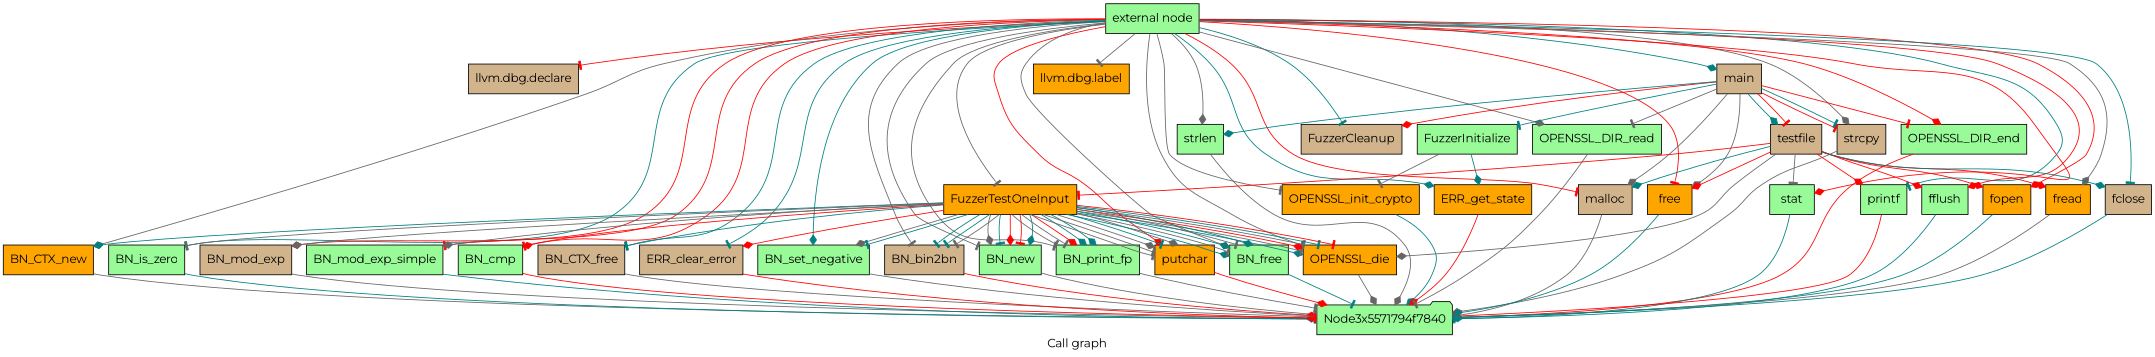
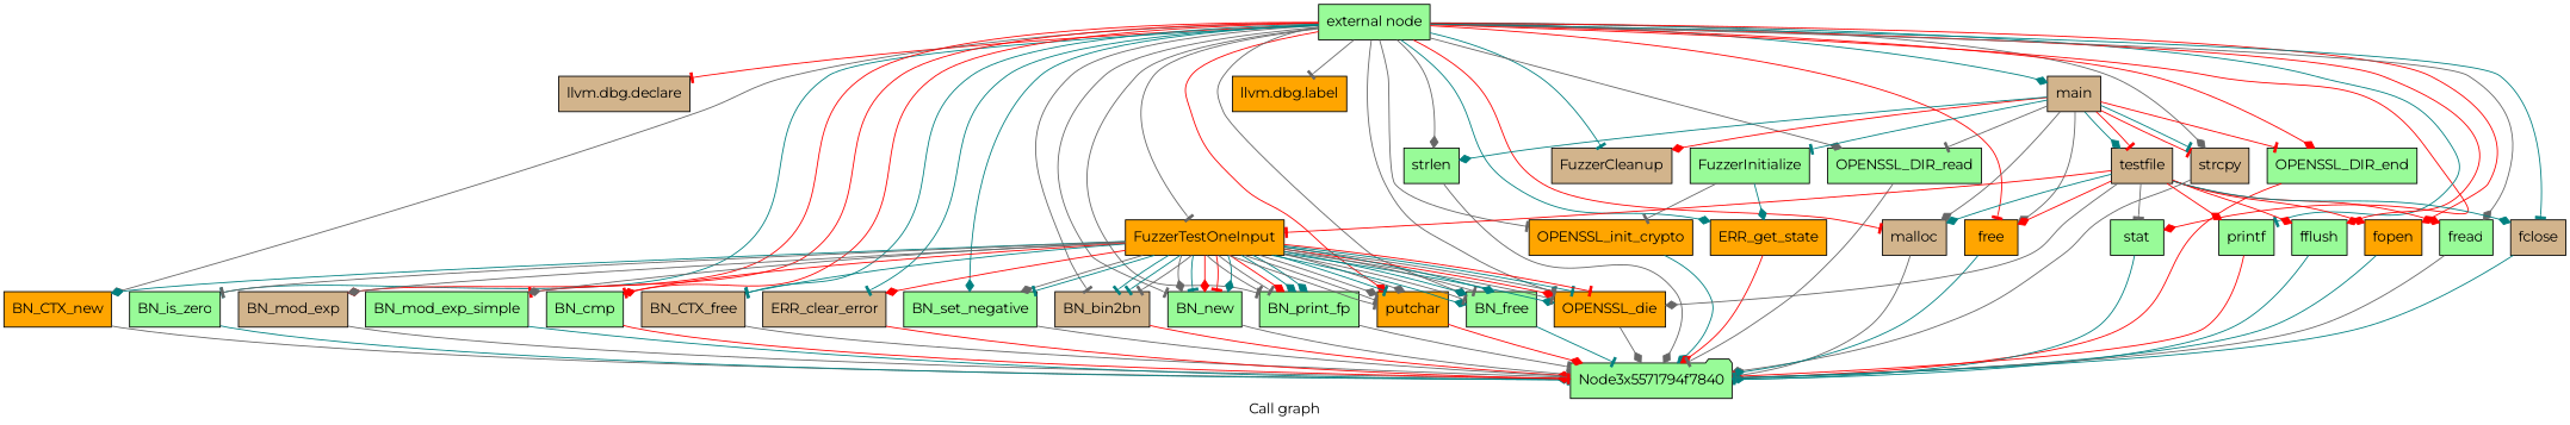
  digraph {
    fontname=Montserrat
    label="Call graph"
    node [fillcolor=palegreen fontname=Montserrat shape=record style=filled]
    edge [arrowhead=tee color=gray40 fontname=Montserrat]
    n1 [label="{external node}"]
    n2 [fillcolor=tan label="{llvm.dbg.declare}"]
    n3 [fillcolor=orange label="{OPENSSL_init_crypto}"]
    n4 [fillcolor=orange label="{ERR_get_state}"]
    n5 [fillcolor=orange label="{FuzzerTestOneInput}"]
    n6 [label="{BN_new}"]
    n7 [fillcolor=orange label="{BN_CTX_new}"]
    n8 [fillcolor=tan label="{BN_bin2bn}"]
    n9 [fillcolor=orange label="{OPENSSL_die}"]
    n10 [label="{BN_set_negative}"]
    n11 [label="{BN_is_zero}"]
    n12 [fillcolor=tan label="{BN_mod_exp}"]
    n13 [label="{BN_mod_exp_simple}"]
    n14 [label="{BN_cmp}"]
    n15 [label="{BN_print_fp}"]
    n16 [fillcolor=orange label="{putchar}"]
    n17 [fillcolor=orange label="{llvm.dbg.label}"]
    n18 [label="{BN_free}"]
    n19 [fillcolor=tan label="{BN_CTX_free}"]
    n20 [fillcolor=tan label="{ERR_clear_error}"]
    n21 [fillcolor=tan label="{FuzzerCleanup}"]
    n22 [fillcolor=tan label="{main}"]
    n23 [label="{strlen}"]
    n24 [label="{OPENSSL_DIR_read}"]
    n25 [fillcolor=tan label="{malloc}"]
    n26 [fillcolor=tan label="{strcpy}"]
    n27 [label="{OPENSSL_DIR_end}"]
    n28 [fillcolor=orange label="{free}"]
    n29 [label="{stat}"]
    n30 [label="{printf}"]
    n31 [label="{fflush}"]
    n32 [fillcolor=orange label="{fopen}"]
-   n33 [fillcolor=orange label="{fread}"]
+   n33 [label="{fread}"]
    n34 [fillcolor=tan label="{fclose}"]
    n35 [label="{FuzzerInitialize}"]
    n36 [label=Node3x5571794f7840 shape=folder]
    n37 [fillcolor=tan label="{testfile}"]
    n1 -> n2 [color=red]
    n1 -> n3
    n1 -> n4 [arrowhead=diamond color=teal]
    n1 -> n5
    n1 -> n6
    n1 -> n7 [arrowhead=diamond]
    n1 -> n8
    n1 -> n9
    n1 -> n10 [arrowhead=diamond color=teal]
    n1 -> n11 [color=teal]
    n1 -> n12 [arrowhead=diamond color=red]
    n1 -> n13 [color=red]
    n1 -> n14 [arrowhead=diamond color=red]
    n1 -> n15
    n1 -> n16 [arrowhead=diamond color=red]
    n1 -> n17
    n1 -> n18 [arrowhead=diamond]
    n1 -> n19 [color=teal]
    n1 -> n20 [color=teal]
    n1 -> n21 [color=teal]
    n1 -> n22 [arrowhead=diamond color=teal]
    n1 -> n23 [arrowhead=diamond]
    n1 -> n24 [arrowhead=diamond]
    n1 -> n25 [color=red]
    n1 -> n26 [arrowhead=diamond]
    n1 -> n27 [arrowhead=diamond color=red]
    n1 -> n28 [color=red]
    n1 -> n29 [arrowhead=diamond color=red]
    n1 -> n30 [color=teal]
    n1 -> n31 [arrowhead=diamond color=red]
    n1 -> n32 [arrowhead=diamond color=red]
    n1 -> n33 [arrowhead=diamond]
    n1 -> n34 [color=teal]
    n3 -> n36 [arrowhead=diamond color=teal]
    n4 -> n36 [arrowhead=diamond color=red]
    n5 -> n6 [arrowhead=diamond]
    n5 -> n6 [color=teal]
    n5 -> n6 [arrowhead=diamond color=red]
    n5 -> n6 [color=red]
    n5 -> n6 [arrowhead=diamond color=teal]
    n5 -> n7 [arrowhead=diamond color=teal]
    n5 -> n8 [color=teal]
    n5 -> n8 [color=teal]
    n5 -> n8
    n5 -> n9 [arrowhead=diamond color=teal]
    n5 -> n9
    n5 -> n9 [arrowhead=diamond color=red]
    n5 -> n9
    n5 -> n9 [color=teal]
    n5 -> n9 [color=red]
    n5 -> n10 [arrowhead=diamond]
    n5 -> n10 [color=teal]
    n5 -> n11
    n5 -> n12 [arrowhead=diamond]
    n5 -> n13 [arrowhead=diamond]
    n5 -> n14 [color=red]
    n5 -> n15
    n5 -> n15
    n5 -> n15 [arrowhead=diamond color=red]
    n5 -> n15 [arrowhead=diamond color=teal]
    n5 -> n15 [arrowhead=diamond color=teal]
    n5 -> n16
    n5 -> n16
    n5 -> n16 [arrowhead=diamond]
    n5 -> n16 [color=teal]
    n5 -> n16 [arrowhead=diamond]
    n5 -> n18 [arrowhead=diamond color=teal]
    n5 -> n18
    n5 -> n18 [arrowhead=diamond color=teal]
    n5 -> n18
    n5 -> n18 [arrowhead=diamond color=teal]
    n5 -> n19 [color=teal]
    n5 -> n20 [arrowhead=diamond color=red]
    n6 -> n36
    n7 -> n36
    n8 -> n36 [arrowhead=diamond color=red]
    n9 -> n36 [arrowhead=diamond]
    n10 -> n36
    n11 -> n36 [arrowhead=diamond color=teal]
    n12 -> n36 [arrowhead=diamond]
    n13 -> n36 [color=teal]
    n14 -> n36 [arrowhead=diamond color=red]
    n15 -> n36
    n16 -> n36 [arrowhead=diamond color=red]
    n18 -> n36 [color=teal]
    n19 -> n36
    n20 -> n36 [color=red]
    n22 -> n21 [arrowhead=diamond color=red]
    n22 -> n23 [arrowhead=diamond color=teal]
    n22 -> n24
    n22 -> n25 [arrowhead=diamond]
    n22 -> n26 [color=red]
    n22 -> n26 [color=teal]
    n22 -> n27 [color=red]
    n22 -> n28 [arrowhead=diamond]
    n22 -> n35 [color=teal]
    n22 -> n37 [arrowhead=diamond color=teal]
    n22 -> n37 [color=red]
    n23 -> n36 [arrowhead=diamond]
    n24 -> n36
    n25 -> n36
    n26 -> n36 [arrowhead=diamond]
    n27 -> n36 [arrowhead=diamond color=red]
    n28 -> n36 [arrowhead=diamond color=teal]
    n29 -> n36 [color=teal]
    n30 -> n36 [color=red]
    n31 -> n36 [arrowhead=diamond color=teal]
    n32 -> n36 [color=teal]
    n33 -> n36
    n34 -> n36 [color=teal]
    n35 -> n3
    n35 -> n4 [arrowhead=diamond color=teal]
    n37 -> n5 [color=red]
    n37 -> n9 [arrowhead=diamond]
    n37 -> n25 [arrowhead=diamond color=teal]
    n37 -> n28 [arrowhead=diamond color=red]
    n37 -> n29
    n37 -> n30 [arrowhead=diamond color=red]
    n37 -> n31 [arrowhead=diamond color=red]
    n37 -> n32 [arrowhead=diamond color=red]
    n37 -> n33 [arrowhead=diamond color=red]
    n37 -> n34 [arrowhead=diamond color=teal]
  }
